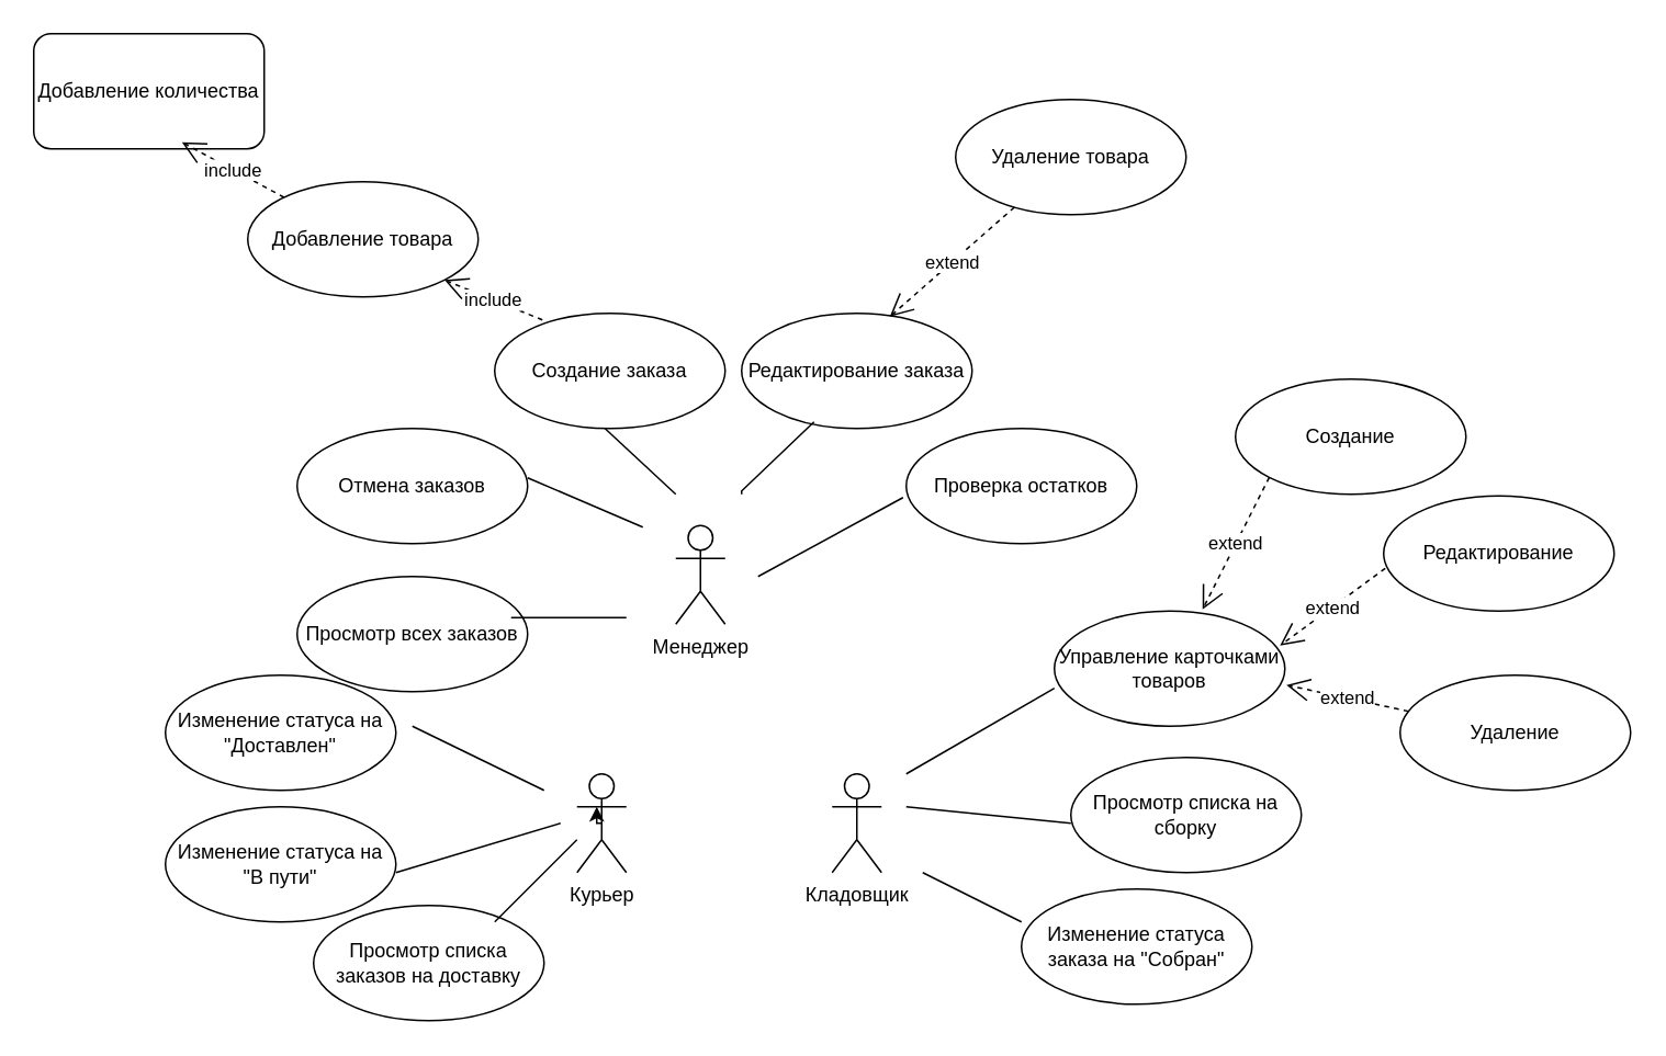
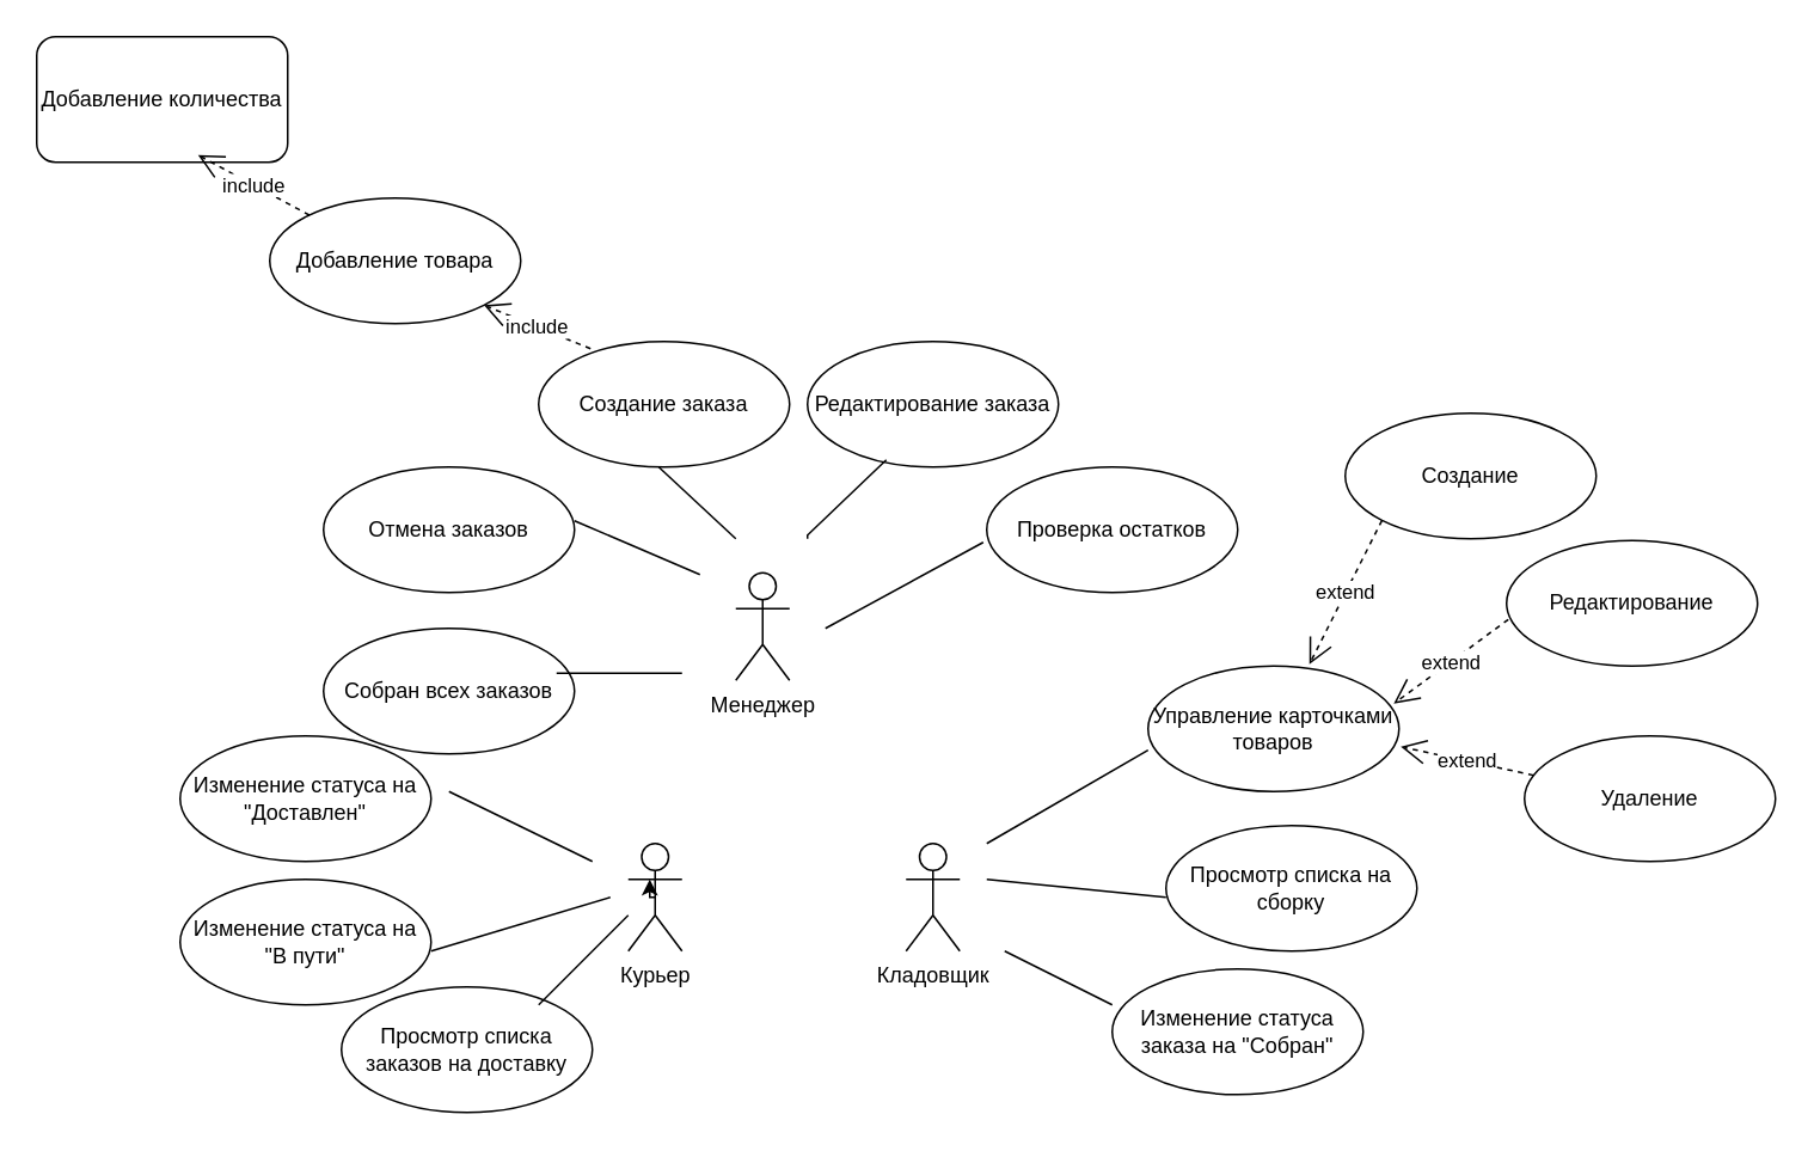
  <mxCell id="0" />
  <mxCell id="1" parent="0" />
  <mxCell id="2" value="Кладовщик&lt;div&gt;&lt;br&gt;&lt;/div&gt;" style="shape=umlActor;verticalLabelPosition=bottom;verticalAlign=top;html=1;" parent="1" vertex="1"><mxGeometry x="505" y="470" width="30" height="60" as="geometry" /></mxCell>
  <mxCell id="3" value="Менеджер&lt;div&gt;&lt;br&gt;&lt;/div&gt;" style="shape=umlActor;verticalLabelPosition=bottom;verticalAlign=top;html=1;" parent="1" vertex="1"><mxGeometry x="410" y="319" width="30" height="60" as="geometry" /></mxCell>
  <mxCell id="4" value="Проверка остатков" style="ellipse;whiteSpace=wrap;html=1;" parent="1" vertex="1"><mxGeometry x="550" y="260" width="140" height="70" as="geometry" /></mxCell>
  <mxCell id="5" value="Редактирование заказа" style="ellipse;whiteSpace=wrap;html=1;" parent="1" vertex="1"><mxGeometry x="450" y="190" width="140" height="70" as="geometry" /></mxCell>
  <mxCell id="6" value="Создание заказа" style="ellipse;whiteSpace=wrap;html=1;" parent="1" vertex="1"><mxGeometry x="300" y="190" width="140" height="70" as="geometry" /></mxCell>
- <mxCell id="7" value="Просмотр всех заказов" style="ellipse;whiteSpace=wrap;html=1;" parent="1" vertex="1"><mxGeometry x="180" y="350" width="140" height="70" as="geometry" /></mxCell>
+ <mxCell id="7" value="Собран всех заказов" style="ellipse;whiteSpace=wrap;html=1;" parent="1" vertex="1"><mxGeometry x="180" y="350" width="140" height="70" as="geometry" /></mxCell>
  <mxCell id="8" value="Добавление товара" style="ellipse;whiteSpace=wrap;html=1;" parent="1" vertex="1"><mxGeometry x="150" y="110" width="140" height="70" as="geometry" /></mxCell>
- <mxCell id="9" value="Удаление товара" style="ellipse;whiteSpace=wrap;html=1;" parent="1" vertex="1"><mxGeometry x="580" y="60" width="140" height="70" as="geometry" /></mxCell>
- <mxCell id="10" value="extend" style="endArrow=open;endSize=12;dashed=1;html=1;rounded=0;entryX=0.643;entryY=0.029;entryDx=0;entryDy=0;entryPerimeter=0;" parent="1" source="9" target="5" edge="1"><mxGeometry width="160" relative="1" as="geometry"><mxPoint x="610" y="320" as="sourcePoint" /><mxPoint x="770" y="320" as="targetPoint" /></mxGeometry></mxCell>
  <mxCell id="11" value="include" style="endArrow=open;endSize=12;dashed=1;html=1;rounded=0;entryX=1;entryY=1;entryDx=0;entryDy=0;exitX=0.207;exitY=0.057;exitDx=0;exitDy=0;exitPerimeter=0;" parent="1" source="6" target="8" edge="1"><mxGeometry width="160" relative="1" as="geometry"><mxPoint x="610" y="320" as="sourcePoint" /><mxPoint x="770" y="320" as="targetPoint" /></mxGeometry></mxCell>
  <mxCell id="12" value="Отмена заказов" style="ellipse;whiteSpace=wrap;html=1;" parent="1" vertex="1"><mxGeometry x="180" y="260" width="140" height="70" as="geometry" /></mxCell>
  <mxCell id="13" value="Добавление количества" style="whiteSpace=wrap;html=1;rounded=1;" parent="1" vertex="1"><mxGeometry x="20" y="20" width="140" height="70" as="geometry" /></mxCell>
  <mxCell id="14" value="include" style="endArrow=open;endSize=12;dashed=1;html=1;rounded=0;entryX=0.643;entryY=0.943;entryDx=0;entryDy=0;entryPerimeter=0;" parent="1" source="8" target="13" edge="1"><mxGeometry width="160" relative="1" as="geometry"><mxPoint x="610" y="120" as="sourcePoint" /><mxPoint x="770" y="120" as="targetPoint" /></mxGeometry></mxCell>
  <mxCell id="15" value="" style="line;strokeWidth=1;fillColor=none;align=left;verticalAlign=middle;spacingTop=-1;spacingLeft=3;spacingRight=3;rotatable=0;labelPosition=right;points=[];portConstraint=eastwest;strokeColor=inherit;" parent="1" vertex="1"><mxGeometry x="310" y="371" width="70" height="8" as="geometry" /></mxCell>
  <mxCell id="16" value="" style="endArrow=none;html=1;rounded=0;entryX=0.314;entryY=0.943;entryDx=0;entryDy=0;entryPerimeter=0;" parent="1" target="5" edge="1"><mxGeometry width="50" height="50" relative="1" as="geometry"><mxPoint x="450" y="300" as="sourcePoint" /><mxPoint x="480" y="268" as="targetPoint" /><Array as="points"><mxPoint x="450" y="298" /></Array></mxGeometry></mxCell>
  <mxCell id="17" value="" style="endArrow=none;html=1;rounded=0;entryX=-0.014;entryY=0.6;entryDx=0;entryDy=0;entryPerimeter=0;" parent="1" target="4" edge="1"><mxGeometry width="50" height="50" relative="1" as="geometry"><mxPoint x="460" y="350" as="sourcePoint" /><mxPoint x="510" y="300" as="targetPoint" /></mxGeometry></mxCell>
  <mxCell id="18" value="" style="endArrow=none;html=1;rounded=0;" parent="1" edge="1"><mxGeometry width="50" height="50" relative="1" as="geometry"><mxPoint x="367" y="260" as="sourcePoint" /><mxPoint x="410" y="300" as="targetPoint" /></mxGeometry></mxCell>
  <mxCell id="19" value="" style="endArrow=none;html=1;rounded=0;" parent="1" edge="1"><mxGeometry width="50" height="50" relative="1" as="geometry"><mxPoint x="390" y="320" as="sourcePoint" /><mxPoint x="320" y="290" as="targetPoint" /></mxGeometry></mxCell>
  <mxCell id="20" value="Просмотр списка на сборку" style="ellipse;whiteSpace=wrap;html=1;" parent="1" vertex="1"><mxGeometry x="650" y="460" width="140" height="70" as="geometry" /></mxCell>
  <mxCell id="21" value="Изменение статуса заказа на &quot;Собран&quot;" style="ellipse;whiteSpace=wrap;html=1;" parent="1" vertex="1"><mxGeometry x="620" y="540" width="140" height="70" as="geometry" /></mxCell>
  <mxCell id="22" value="Управление карточками товаров" style="ellipse;whiteSpace=wrap;html=1;" parent="1" vertex="1"><mxGeometry x="640" y="371" width="140" height="70" as="geometry" /></mxCell>
  <mxCell id="23" value="Удаление" style="ellipse;whiteSpace=wrap;html=1;" parent="1" vertex="1"><mxGeometry x="850" y="410" width="140" height="70" as="geometry" /></mxCell>
  <mxCell id="24" value="Редактирование" style="ellipse;whiteSpace=wrap;html=1;" parent="1" vertex="1"><mxGeometry x="840" y="301" width="140" height="70" as="geometry" /></mxCell>
  <mxCell id="25" value="Создание" style="ellipse;whiteSpace=wrap;html=1;" parent="1" vertex="1"><mxGeometry x="750" y="230" width="140" height="70" as="geometry" /></mxCell>
  <mxCell id="26" value="extend" style="endArrow=open;endSize=12;dashed=1;html=1;rounded=0;exitX=0;exitY=1;exitDx=0;exitDy=0;" parent="1" source="25" edge="1"><mxGeometry x="0.003" width="160" relative="1" as="geometry"><mxPoint x="680" y="335.5" as="sourcePoint" /><mxPoint x="730" y="370" as="targetPoint" /><Array as="points" /><mxPoint as="offset" /></mxGeometry></mxCell>
  <mxCell id="27" value="extend" style="endArrow=open;endSize=12;dashed=1;html=1;rounded=0;entryX=0.979;entryY=0.3;entryDx=0;entryDy=0;entryPerimeter=0;exitX=0.007;exitY=0.629;exitDx=0;exitDy=0;exitPerimeter=0;" parent="1" source="24" target="22" edge="1"><mxGeometry width="160" relative="1" as="geometry"><mxPoint x="300" y="320" as="sourcePoint" /><mxPoint x="460" y="320" as="targetPoint" /></mxGeometry></mxCell>
  <mxCell id="28" value="extend" style="endArrow=open;endSize=12;dashed=1;html=1;rounded=0;entryX=1.007;entryY=0.643;entryDx=0;entryDy=0;entryPerimeter=0;" parent="1" source="23" target="22" edge="1"><mxGeometry width="160" relative="1" as="geometry"><mxPoint x="851" y="355" as="sourcePoint" /><mxPoint x="787" y="402" as="targetPoint" /></mxGeometry></mxCell>
  <mxCell id="29" value="" style="endArrow=none;html=1;rounded=0;" parent="1" edge="1"><mxGeometry width="50" height="50" relative="1" as="geometry"><mxPoint x="620" y="560" as="sourcePoint" /><mxPoint x="560" y="530" as="targetPoint" /></mxGeometry></mxCell>
  <mxCell id="30" value="" style="endArrow=none;html=1;rounded=0;" parent="1" edge="1"><mxGeometry width="50" height="50" relative="1" as="geometry"><mxPoint x="550" y="490" as="sourcePoint" /><mxPoint x="650" y="500" as="targetPoint" /></mxGeometry></mxCell>
  <mxCell id="31" value="" style="endArrow=none;html=1;rounded=0;entryX=0;entryY=0.671;entryDx=0;entryDy=0;entryPerimeter=0;" parent="1" target="22" edge="1"><mxGeometry width="50" height="50" relative="1" as="geometry"><mxPoint x="550" y="470" as="sourcePoint" /><mxPoint x="600" y="420" as="targetPoint" /></mxGeometry></mxCell>
  <mxCell id="32" value="Курьер" style="shape=umlActor;verticalLabelPosition=bottom;verticalAlign=top;html=1;" parent="1" vertex="1"><mxGeometry x="350" y="470" width="30" height="60" as="geometry" /></mxCell>
  <mxCell id="33" style="edgeStyle=orthogonalEdgeStyle;rounded=0;orthogonalLoop=1;jettySize=auto;html=1;exitX=0.5;exitY=0.5;exitDx=0;exitDy=0;exitPerimeter=0;entryX=0.4;entryY=0.333;entryDx=0;entryDy=0;entryPerimeter=0;" parent="1" source="32" target="32" edge="1"><mxGeometry relative="1" as="geometry" /></mxCell>
  <mxCell id="34" value="Просмотр списка заказов на доставку" style="ellipse;whiteSpace=wrap;html=1;" parent="1" vertex="1"><mxGeometry x="190" y="550" width="140" height="70" as="geometry" /></mxCell>
  <mxCell id="35" value="Изменение статуса на &quot;В пути&quot;" style="ellipse;whiteSpace=wrap;html=1;" parent="1" vertex="1"><mxGeometry x="100" y="490" width="140" height="70" as="geometry" /></mxCell>
  <mxCell id="36" value="Изменение статуса на &quot;Доставлен&quot;" style="ellipse;whiteSpace=wrap;html=1;" parent="1" vertex="1"><mxGeometry x="100" y="410" width="140" height="70" as="geometry" /></mxCell>
  <mxCell id="37" value="" style="endArrow=none;html=1;rounded=0;" edge="1" parent="1"><mxGeometry width="50" height="50" relative="1" as="geometry"><mxPoint x="300" y="560" as="sourcePoint" /><mxPoint x="350" y="510" as="targetPoint" /></mxGeometry></mxCell>
  <mxCell id="38" value="" style="endArrow=none;html=1;rounded=0;" edge="1" parent="1"><mxGeometry width="50" height="50" relative="1" as="geometry"><mxPoint x="250" y="441" as="sourcePoint" /><mxPoint x="330" y="480" as="targetPoint" /></mxGeometry></mxCell>
  <mxCell id="39" value="" style="endArrow=none;html=1;rounded=0;" edge="1" parent="1"><mxGeometry width="50" height="50" relative="1" as="geometry"><mxPoint x="240" y="530" as="sourcePoint" /><mxPoint x="340" y="500" as="targetPoint" /></mxGeometry></mxCell>
